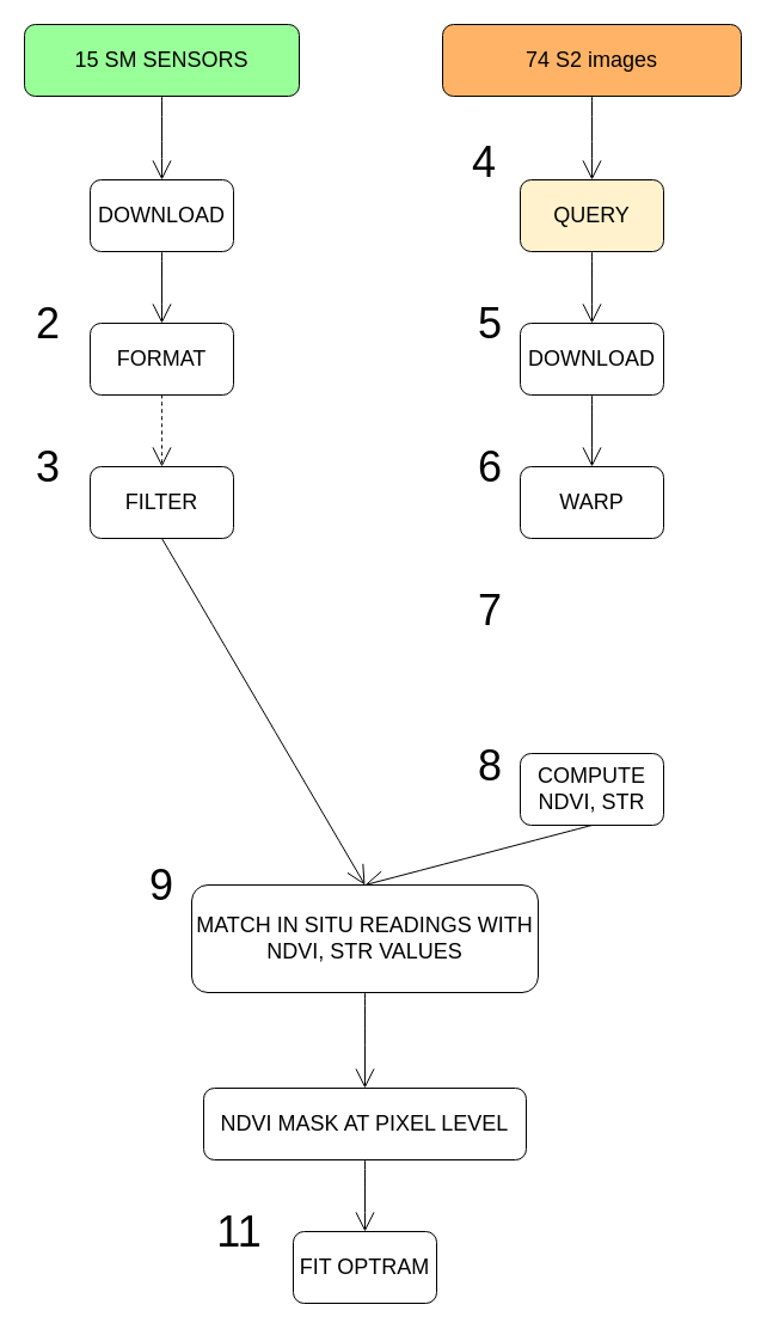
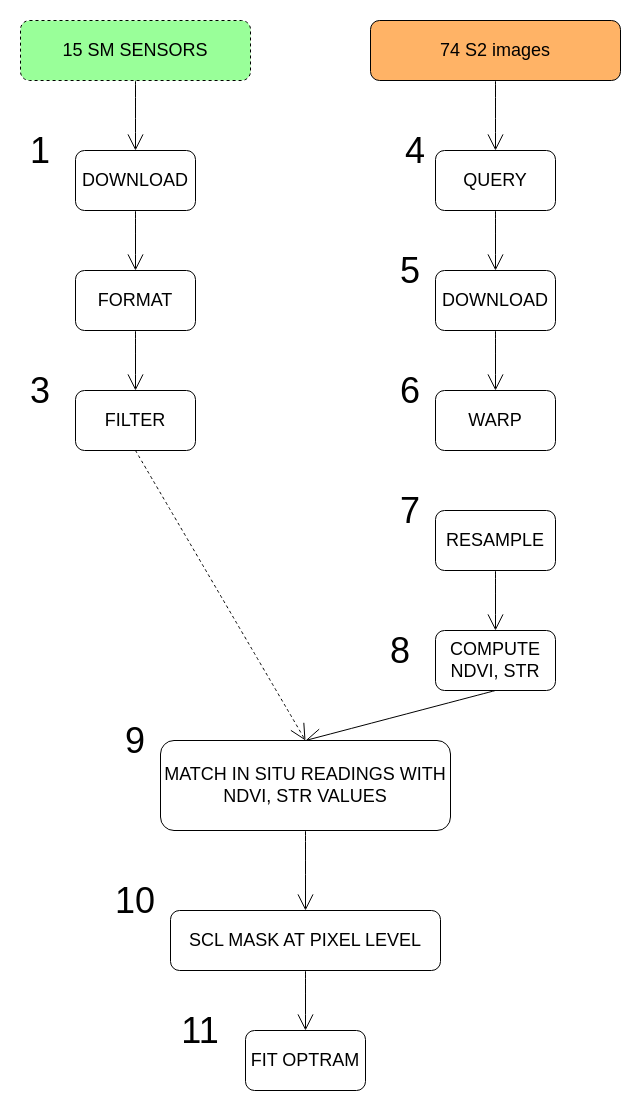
  <mxCell id="0" />
  <mxCell id="1" parent="0" />
  <mxCell id="2" style="edgeStyle=none;curved=1;rounded=0;orthogonalLoop=1;jettySize=auto;html=1;exitX=0.5;exitY=1;exitDx=0;exitDy=0;entryX=0.5;entryY=0;entryDx=0;entryDy=0;endArrow=open;startSize=14;endSize=14;sourcePerimeterSpacing=8;targetPerimeterSpacing=8;" edge="1" parent="1" source="3" target="5"><mxGeometry relative="1" as="geometry" /></mxCell>
- <mxCell id="3" value="&lt;font style=&quot;font-size: 18px&quot;&gt;15 SM SENSORS&lt;/font&gt;" style="rounded=1;whiteSpace=wrap;html=1;hachureGap=4;pointerEvents=0;fillColor=#99FF99;" vertex="1" parent="1"><mxGeometry x="20" y="20" width="230" height="60" as="geometry" /></mxCell>
+ <mxCell id="3" value="&lt;font style=&quot;font-size: 18px&quot;&gt;15 SM SENSORS&lt;/font&gt;" style="rounded=1;whiteSpace=wrap;html=1;hachureGap=4;pointerEvents=0;fillColor=#99FF99;dashed=1;" vertex="1" parent="1"><mxGeometry x="20" y="20" width="230" height="60" as="geometry" /></mxCell>
  <mxCell id="4" style="edgeStyle=none;curved=1;rounded=0;orthogonalLoop=1;jettySize=auto;html=1;exitX=0.5;exitY=1;exitDx=0;exitDy=0;entryX=0.5;entryY=0;entryDx=0;entryDy=0;endArrow=open;startSize=14;endSize=14;sourcePerimeterSpacing=8;targetPerimeterSpacing=8;" edge="1" parent="1" source="5" target="11"><mxGeometry relative="1" as="geometry" /></mxCell>
  <mxCell id="5" value="&lt;font style=&quot;font-size: 18px&quot;&gt;DOWNLOAD&lt;/font&gt;" style="rounded=1;whiteSpace=wrap;html=1;hachureGap=4;pointerEvents=0;" vertex="1" parent="1"><mxGeometry x="75" y="150" width="120" height="60" as="geometry" /></mxCell>
  <mxCell id="6" style="edgeStyle=none;curved=1;rounded=0;orthogonalLoop=1;jettySize=auto;html=1;exitX=0.5;exitY=1;exitDx=0;exitDy=0;entryX=0.5;entryY=0;entryDx=0;entryDy=0;endArrow=open;startSize=14;endSize=14;sourcePerimeterSpacing=8;targetPerimeterSpacing=8;" edge="1" parent="1" target="9"><mxGeometry relative="1" as="geometry"><mxPoint x="495" y="80" as="sourcePoint" /></mxGeometry></mxCell>
  <mxCell id="7" value="&lt;font style=&quot;font-size: 18px&quot;&gt;74 S2 images&lt;/font&gt;" style="rounded=1;whiteSpace=wrap;html=1;hachureGap=4;pointerEvents=0;fillColor=#FFB366;" vertex="1" parent="1"><mxGeometry x="370" y="20" width="250" height="60" as="geometry" /></mxCell>
  <mxCell id="8" style="edgeStyle=none;curved=1;rounded=0;orthogonalLoop=1;jettySize=auto;html=1;exitX=0.5;exitY=1;exitDx=0;exitDy=0;entryX=0.5;entryY=0;entryDx=0;entryDy=0;endArrow=open;startSize=14;endSize=14;sourcePerimeterSpacing=8;targetPerimeterSpacing=8;" edge="1" parent="1" source="9" target="13"><mxGeometry relative="1" as="geometry" /></mxCell>
- <mxCell id="9" value="&lt;font style=&quot;font-size: 18px&quot;&gt;QUERY&lt;/font&gt;" style="rounded=1;whiteSpace=wrap;html=1;hachureGap=4;pointerEvents=0;fillColor=#fff2cc;" vertex="1" parent="1"><mxGeometry x="435" y="150" width="120" height="60" as="geometry" /></mxCell>
- <mxCell id="10" style="edgeStyle=none;curved=1;rounded=0;orthogonalLoop=1;jettySize=auto;html=1;exitX=0.5;exitY=1;exitDx=0;exitDy=0;entryX=0.5;entryY=0;entryDx=0;entryDy=0;endArrow=open;startSize=14;endSize=14;sourcePerimeterSpacing=8;targetPerimeterSpacing=8;dashed=1;" edge="1" parent="1" source="11" target="24"><mxGeometry relative="1" as="geometry" /></mxCell>
+ <mxCell id="9" value="&lt;font style=&quot;font-size: 18px&quot;&gt;QUERY&lt;/font&gt;" style="rounded=1;whiteSpace=wrap;html=1;hachureGap=4;pointerEvents=0;" vertex="1" parent="1"><mxGeometry x="435" y="150" width="120" height="60" as="geometry" /></mxCell>
+ <mxCell id="10" style="edgeStyle=none;curved=1;rounded=0;orthogonalLoop=1;jettySize=auto;html=1;exitX=0.5;exitY=1;exitDx=0;exitDy=0;entryX=0.5;entryY=0;entryDx=0;entryDy=0;endArrow=open;startSize=14;endSize=14;sourcePerimeterSpacing=8;targetPerimeterSpacing=8;" edge="1" parent="1" source="11" target="24"><mxGeometry relative="1" as="geometry" /></mxCell>
  <mxCell id="11" value="&lt;span style=&quot;font-size: 18px&quot;&gt;FORMAT&lt;/span&gt;" style="rounded=1;whiteSpace=wrap;html=1;hachureGap=4;pointerEvents=0;" vertex="1" parent="1"><mxGeometry x="75" y="270" width="120" height="60" as="geometry" /></mxCell>
  <mxCell id="12" style="edgeStyle=none;curved=1;rounded=0;orthogonalLoop=1;jettySize=auto;html=1;exitX=0.5;exitY=1;exitDx=0;exitDy=0;entryX=0.5;entryY=0;entryDx=0;entryDy=0;endArrow=open;startSize=14;endSize=14;sourcePerimeterSpacing=8;targetPerimeterSpacing=8;" edge="1" parent="1" source="13" target="14"><mxGeometry relative="1" as="geometry" /></mxCell>
  <mxCell id="13" value="&lt;font style=&quot;font-size: 18px&quot;&gt;DOWNLOAD&lt;/font&gt;" style="rounded=1;whiteSpace=wrap;html=1;hachureGap=4;pointerEvents=0;" vertex="1" parent="1"><mxGeometry x="435" y="270" width="120" height="60" as="geometry" /></mxCell>
  <mxCell id="14" value="&lt;font style=&quot;font-size: 18px&quot;&gt;WARP&lt;/font&gt;" style="rounded=1;whiteSpace=wrap;html=1;hachureGap=4;pointerEvents=0;" vertex="1" parent="1"><mxGeometry x="435" y="390" width="120" height="60" as="geometry" /></mxCell>
+ <mxCell id="15" style="edgeStyle=none;curved=1;rounded=0;orthogonalLoop=1;jettySize=auto;html=1;exitX=0.5;exitY=1;exitDx=0;exitDy=0;entryX=0.5;entryY=0;entryDx=0;entryDy=0;endArrow=open;startSize=14;endSize=14;sourcePerimeterSpacing=8;targetPerimeterSpacing=8;" edge="1" parent="1" source="16" target="18"><mxGeometry relative="1" as="geometry" /></mxCell>
+ <mxCell id="16" value="&lt;font style=&quot;font-size: 18px&quot;&gt;RESAMPLE&lt;/font&gt;" style="rounded=1;whiteSpace=wrap;html=1;hachureGap=4;pointerEvents=0;" vertex="1" parent="1"><mxGeometry x="435" y="510" width="120" height="60" as="geometry" /></mxCell>
  <mxCell id="17" style="edgeStyle=none;curved=1;rounded=0;orthogonalLoop=1;jettySize=auto;html=1;exitX=0.5;exitY=1;exitDx=0;exitDy=0;entryX=0.5;entryY=0;entryDx=0;entryDy=0;endArrow=open;startSize=14;endSize=14;sourcePerimeterSpacing=8;targetPerimeterSpacing=8;" edge="1" parent="1" source="18" target="20"><mxGeometry relative="1" as="geometry" /></mxCell>
  <mxCell id="18" value="&lt;font style=&quot;font-size: 18px&quot;&gt;COMPUTE NDVI, STR&lt;/font&gt;" style="rounded=1;whiteSpace=wrap;html=1;hachureGap=4;pointerEvents=0;" vertex="1" parent="1"><mxGeometry x="435" y="630" width="120" height="60" as="geometry" /></mxCell>
  <mxCell id="19" style="edgeStyle=none;curved=1;rounded=0;orthogonalLoop=1;jettySize=auto;html=1;exitX=0.5;exitY=1;exitDx=0;exitDy=0;entryX=0.5;entryY=0;entryDx=0;entryDy=0;endArrow=open;startSize=14;endSize=14;sourcePerimeterSpacing=8;targetPerimeterSpacing=8;" edge="1" parent="1" source="20" target="22"><mxGeometry relative="1" as="geometry" /></mxCell>
  <mxCell id="20" value="&lt;font style=&quot;font-size: 18px&quot;&gt;MATCH IN SITU READINGS WITH NDVI, STR&amp;nbsp;VALUES&lt;/font&gt;" style="rounded=1;whiteSpace=wrap;html=1;hachureGap=4;pointerEvents=0;" vertex="1" parent="1"><mxGeometry x="160" y="740" width="290" height="90" as="geometry" /></mxCell>
  <mxCell id="21" style="edgeStyle=none;curved=1;rounded=0;orthogonalLoop=1;jettySize=auto;html=1;exitX=0.5;exitY=1;exitDx=0;exitDy=0;entryX=0.5;entryY=0;entryDx=0;entryDy=0;endArrow=open;startSize=14;endSize=14;sourcePerimeterSpacing=8;targetPerimeterSpacing=8;" edge="1" parent="1" source="22" target="35"><mxGeometry relative="1" as="geometry" /></mxCell>
- <mxCell id="22" value="&lt;span style=&quot;font-size: 18px&quot;&gt;NDVI MASK AT PIXEL LEVEL&lt;/span&gt;" style="rounded=1;whiteSpace=wrap;html=1;hachureGap=4;pointerEvents=0;" vertex="1" parent="1"><mxGeometry x="170" y="910" width="270" height="60" as="geometry" /></mxCell>
- <mxCell id="23" style="edgeStyle=none;curved=1;rounded=0;orthogonalLoop=1;jettySize=auto;html=1;exitX=0.5;exitY=1;exitDx=0;exitDy=0;entryX=0.5;entryY=0;entryDx=0;entryDy=0;endArrow=open;startSize=14;endSize=14;sourcePerimeterSpacing=8;targetPerimeterSpacing=8;" edge="1" parent="1" source="24" target="20"><mxGeometry relative="1" as="geometry" /></mxCell>
+ <mxCell id="22" value="&lt;span style=&quot;font-size: 18px&quot;&gt;SCL MASK AT PIXEL LEVEL&lt;/span&gt;" style="rounded=1;whiteSpace=wrap;html=1;hachureGap=4;pointerEvents=0;" vertex="1" parent="1"><mxGeometry x="170" y="910" width="270" height="60" as="geometry" /></mxCell>
+ <mxCell id="23" style="edgeStyle=none;curved=1;rounded=0;orthogonalLoop=1;jettySize=auto;html=1;exitX=0.5;exitY=1;exitDx=0;exitDy=0;entryX=0.5;entryY=0;entryDx=0;entryDy=0;endArrow=open;startSize=14;endSize=14;sourcePerimeterSpacing=8;targetPerimeterSpacing=8;dashed=1;" edge="1" parent="1" source="24" target="20"><mxGeometry relative="1" as="geometry" /></mxCell>
  <mxCell id="24" value="&lt;span style=&quot;font-size: 18px&quot;&gt;FILTER&lt;/span&gt;" style="rounded=1;whiteSpace=wrap;html=1;hachureGap=4;pointerEvents=0;" vertex="1" parent="1"><mxGeometry x="75" y="390" width="120" height="60" as="geometry" /></mxCell>
- <mxCell id="26" value="&lt;font style=&quot;font-size: 36px&quot;&gt;2&lt;/font&gt;" style="text;html=1;strokeColor=none;fillColor=none;align=center;verticalAlign=middle;whiteSpace=wrap;rounded=0;hachureGap=4;pointerEvents=0;" vertex="1" parent="1"><mxGeometry x="20" y="250" width="40" height="40" as="geometry" /></mxCell>
+ <mxCell id="25" value="&lt;span style=&quot;font-size: 36px&quot;&gt;1&lt;/span&gt;" style="text;html=1;strokeColor=none;fillColor=none;align=center;verticalAlign=middle;whiteSpace=wrap;rounded=0;hachureGap=4;pointerEvents=0;" vertex="1" parent="1"><mxGeometry x="20" y="130" width="40" height="40" as="geometry" /></mxCell>
  <mxCell id="27" value="&lt;font style=&quot;font-size: 36px&quot;&gt;3&lt;/font&gt;" style="text;html=1;strokeColor=none;fillColor=none;align=center;verticalAlign=middle;whiteSpace=wrap;rounded=0;hachureGap=4;pointerEvents=0;" vertex="1" parent="1"><mxGeometry x="20" y="370" width="40" height="40" as="geometry" /></mxCell>
- <mxCell id="28" value="&lt;font style=&quot;font-size: 36px&quot;&gt;4&lt;/font&gt;" style="text;html=1;strokeColor=none;fillColor=none;align=center;verticalAlign=middle;whiteSpace=wrap;rounded=0;hachureGap=4;pointerEvents=0;" vertex="1" parent="1"><mxGeometry x="385" y="115" width="40" height="40" as="geometry" /></mxCell>
+ <mxCell id="28" value="&lt;font style=&quot;font-size: 36px&quot;&gt;4&lt;/font&gt;" style="text;html=1;strokeColor=none;fillColor=none;align=center;verticalAlign=middle;whiteSpace=wrap;rounded=0;hachureGap=4;pointerEvents=0;" vertex="1" parent="1"><mxGeometry x="395" y="130" width="40" height="40" as="geometry" /></mxCell>
  <mxCell id="29" value="&lt;font style=&quot;font-size: 36px&quot;&gt;5&lt;/font&gt;" style="text;html=1;strokeColor=none;fillColor=none;align=center;verticalAlign=middle;whiteSpace=wrap;rounded=0;hachureGap=4;pointerEvents=0;" vertex="1" parent="1"><mxGeometry x="390" y="250" width="40" height="40" as="geometry" /></mxCell>
  <mxCell id="30" value="&lt;font style=&quot;font-size: 36px&quot;&gt;6&lt;/font&gt;" style="text;html=1;strokeColor=none;fillColor=none;align=center;verticalAlign=middle;whiteSpace=wrap;rounded=0;hachureGap=4;pointerEvents=0;" vertex="1" parent="1"><mxGeometry x="390" y="370" width="40" height="40" as="geometry" /></mxCell>
  <mxCell id="31" value="&lt;font style=&quot;font-size: 36px&quot;&gt;7&lt;/font&gt;" style="text;html=1;strokeColor=none;fillColor=none;align=center;verticalAlign=middle;whiteSpace=wrap;rounded=0;hachureGap=4;pointerEvents=0;" vertex="1" parent="1"><mxGeometry x="390" y="490" width="40" height="40" as="geometry" /></mxCell>
- <mxCell id="32" value="&lt;font style=&quot;font-size: 36px&quot;&gt;8&lt;/font&gt;" style="text;html=1;strokeColor=none;fillColor=none;align=center;verticalAlign=middle;whiteSpace=wrap;rounded=0;hachureGap=4;pointerEvents=0;" vertex="1" parent="1"><mxGeometry x="390" y="620" width="40" height="40" as="geometry" /></mxCell>
+ <mxCell id="32" value="&lt;font style=&quot;font-size: 36px&quot;&gt;8&lt;/font&gt;" style="text;html=1;strokeColor=none;fillColor=none;align=center;verticalAlign=middle;whiteSpace=wrap;rounded=0;hachureGap=4;pointerEvents=0;" vertex="1" parent="1"><mxGeometry x="380" y="630" width="40" height="40" as="geometry" /></mxCell>
  <mxCell id="33" value="&lt;font style=&quot;font-size: 36px&quot;&gt;9&lt;/font&gt;" style="text;html=1;strokeColor=none;fillColor=none;align=center;verticalAlign=middle;whiteSpace=wrap;rounded=0;hachureGap=4;pointerEvents=0;" vertex="1" parent="1"><mxGeometry x="115" y="720" width="40" height="40" as="geometry" /></mxCell>
+ <mxCell id="34" value="&lt;font style=&quot;font-size: 36px&quot;&gt;10&lt;/font&gt;" style="text;html=1;strokeColor=none;fillColor=none;align=center;verticalAlign=middle;whiteSpace=wrap;rounded=0;hachureGap=4;pointerEvents=0;" vertex="1" parent="1"><mxGeometry x="115" y="880" width="40" height="40" as="geometry" /></mxCell>
  <mxCell id="35" value="&lt;font style=&quot;font-size: 18px&quot;&gt;FIT OPTRAM&lt;/font&gt;" style="rounded=1;whiteSpace=wrap;html=1;hachureGap=4;pointerEvents=0;" vertex="1" parent="1"><mxGeometry x="245" y="1030" width="120" height="60" as="geometry" /></mxCell>
  <mxCell id="36" value="&lt;font style=&quot;font-size: 36px&quot;&gt;11&lt;/font&gt;" style="text;html=1;strokeColor=none;fillColor=none;align=center;verticalAlign=middle;whiteSpace=wrap;rounded=0;hachureGap=4;pointerEvents=0;" vertex="1" parent="1"><mxGeometry x="180" y="1010" width="40" height="40" as="geometry" /></mxCell>
